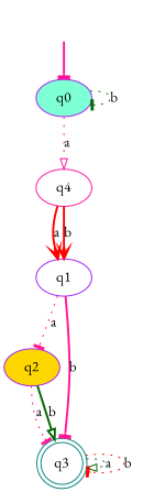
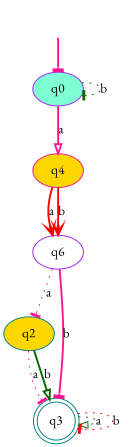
  digraph {
    fontname="EB Garamond"
    node [fontname="EB Garamond" style=filled color=purple fillcolor=gold]
    edge [arrowhead=tee color=deeppink fontname="EB Garamond" style=dotted]
    start [style=invis color="" fillcolor=""]
    q0 [fillcolor=aquamarine]
-   q4 [color=deeppink fillcolor=white]
-   q1 [fillcolor=white]
-   q2
+   q4 [color=deeppink]
+   q1 [fillcolor=white label=q6]
+   q2 [color=teal]
    q3 [color=teal fillcolor=white shape=doublecircle]
    start -> q0 [style=bold]
    q0 -> q0 [color=darkgreen label=b]
-   q0 -> q4 [arrowhead=onormal label=a]
+   q0 -> q4 [arrowhead=onormal label=a style=bold]
    q4 -> q1 [arrowhead=vee color=red label=a style=bold]
    q4 -> q1 [arrowhead=vee color=red label=b style=bold]
    q1 -> q2 [label=a]
    q1 -> q3 [label=b style=bold]
    q2 -> q3 [label=a]
    q2 -> q3 [arrowhead=onormal color=darkgreen label=b style=bold]
    q3 -> q3 [arrowhead=onormal color=darkgreen label=a]
    q3 -> q3 [color=red label=b]
  }
